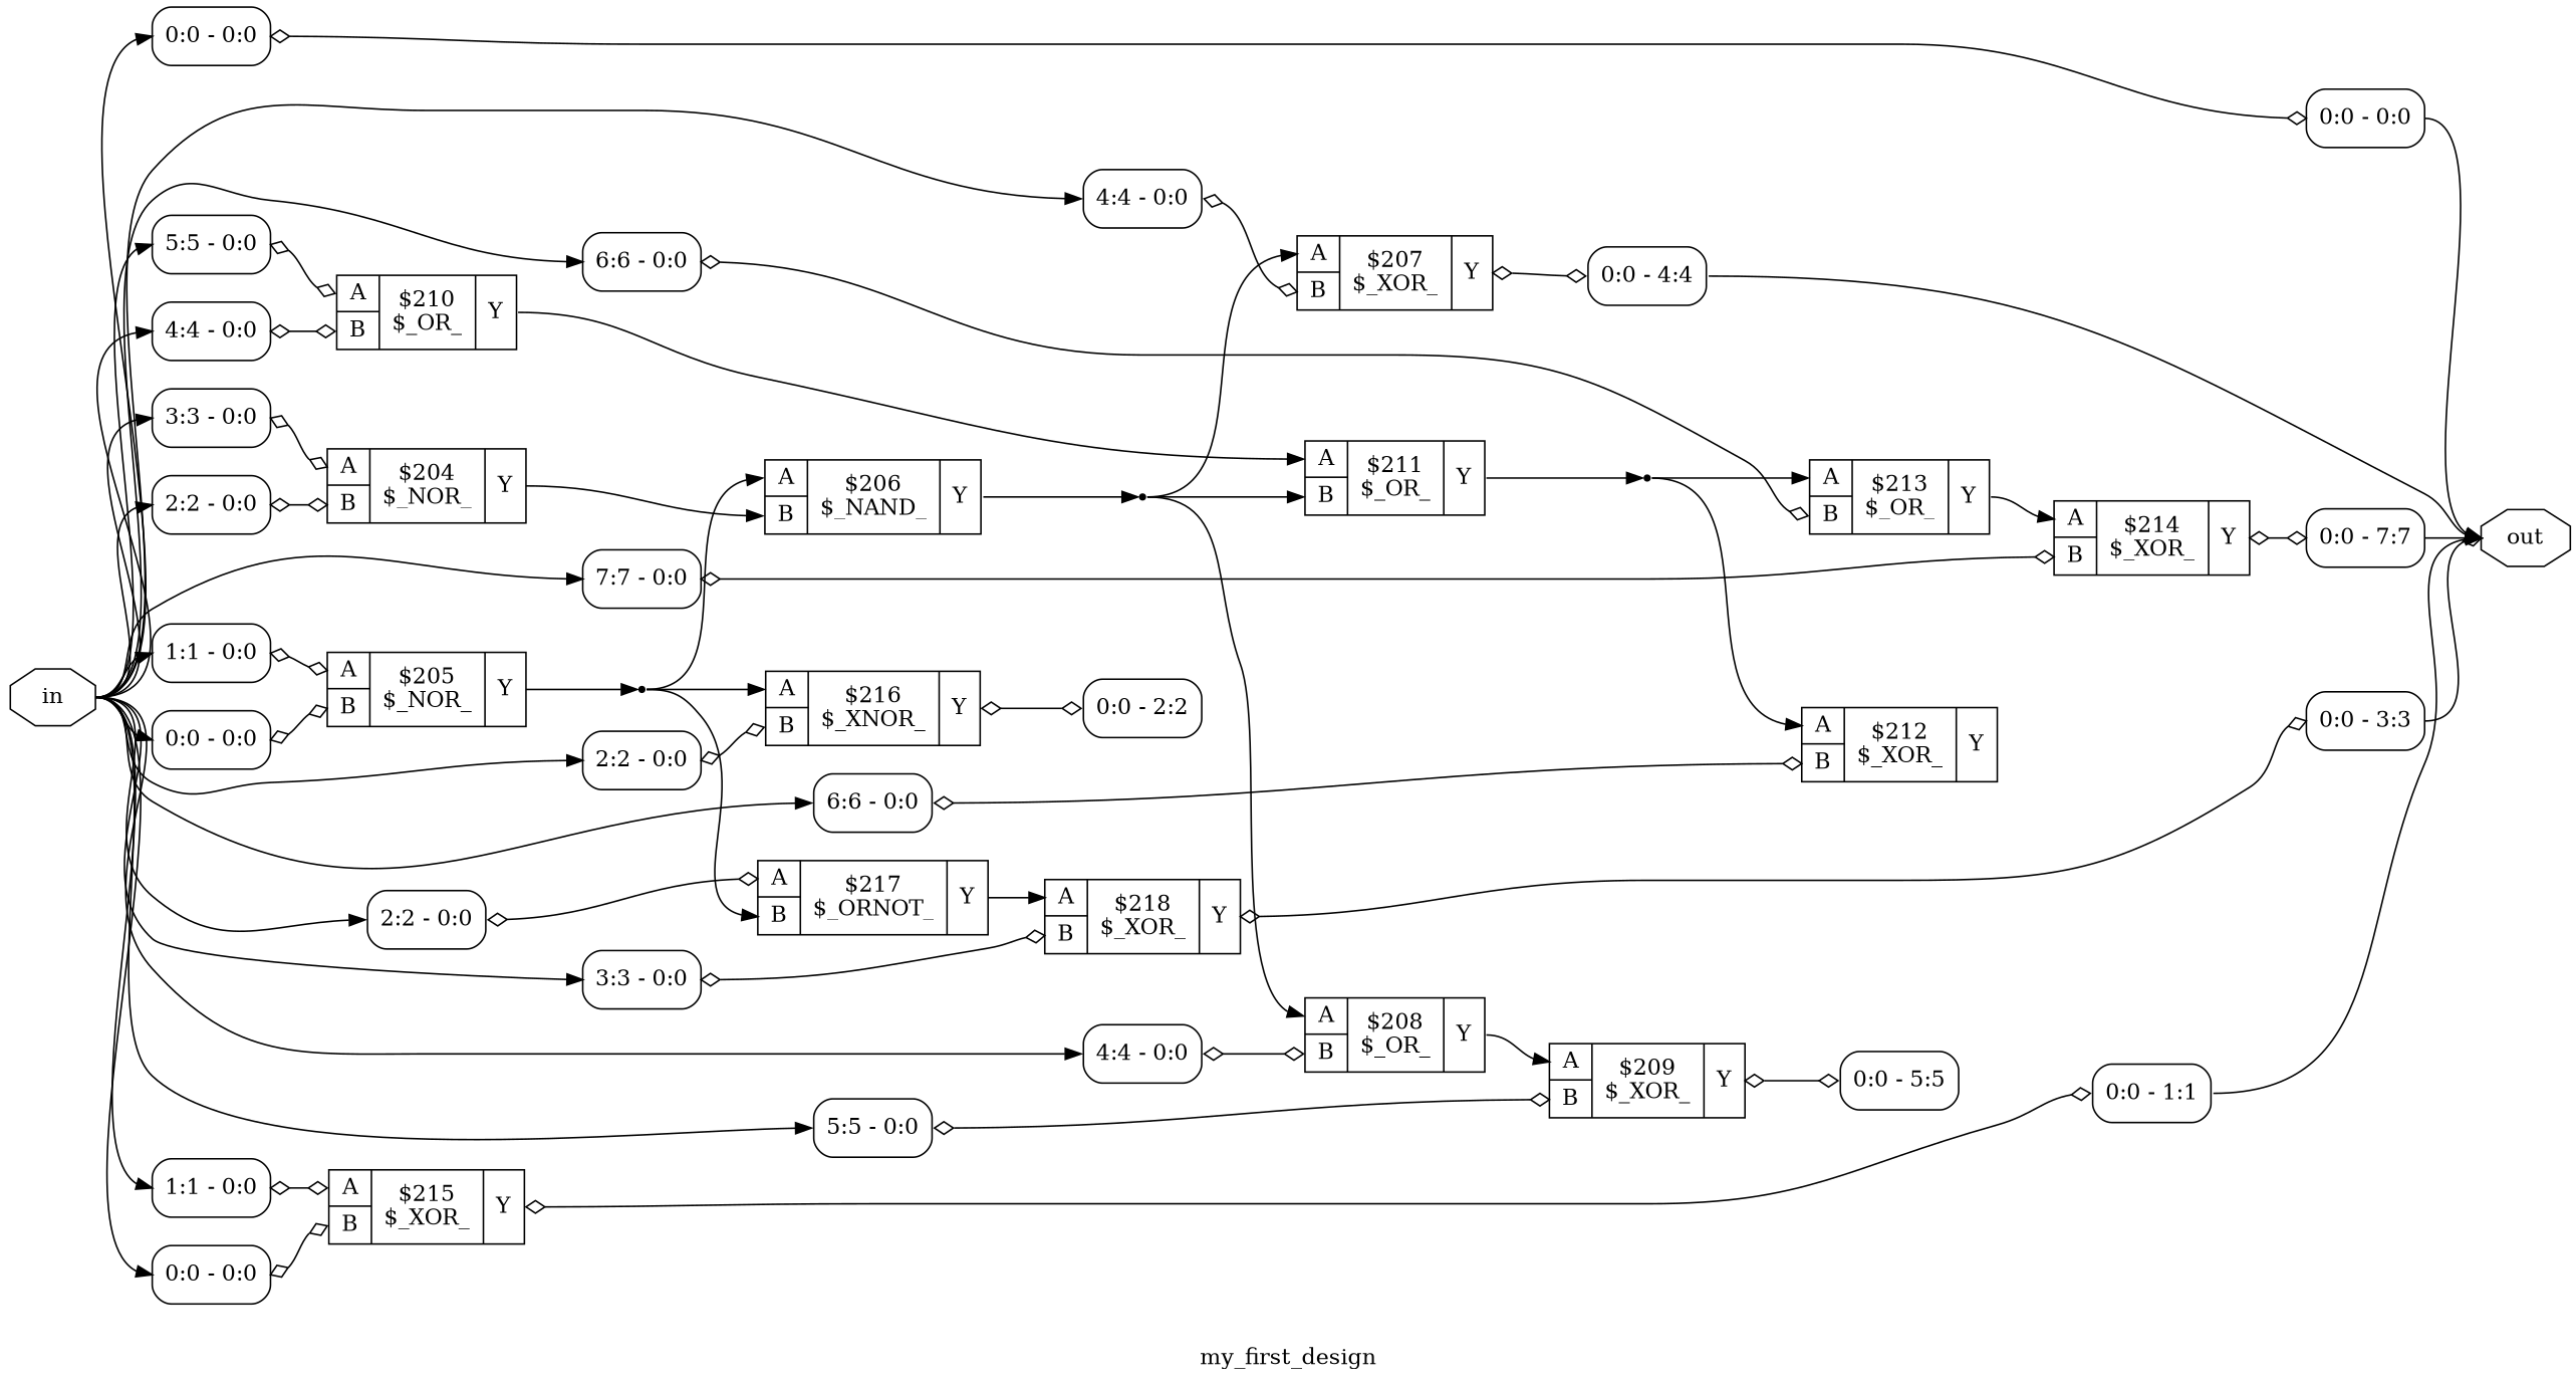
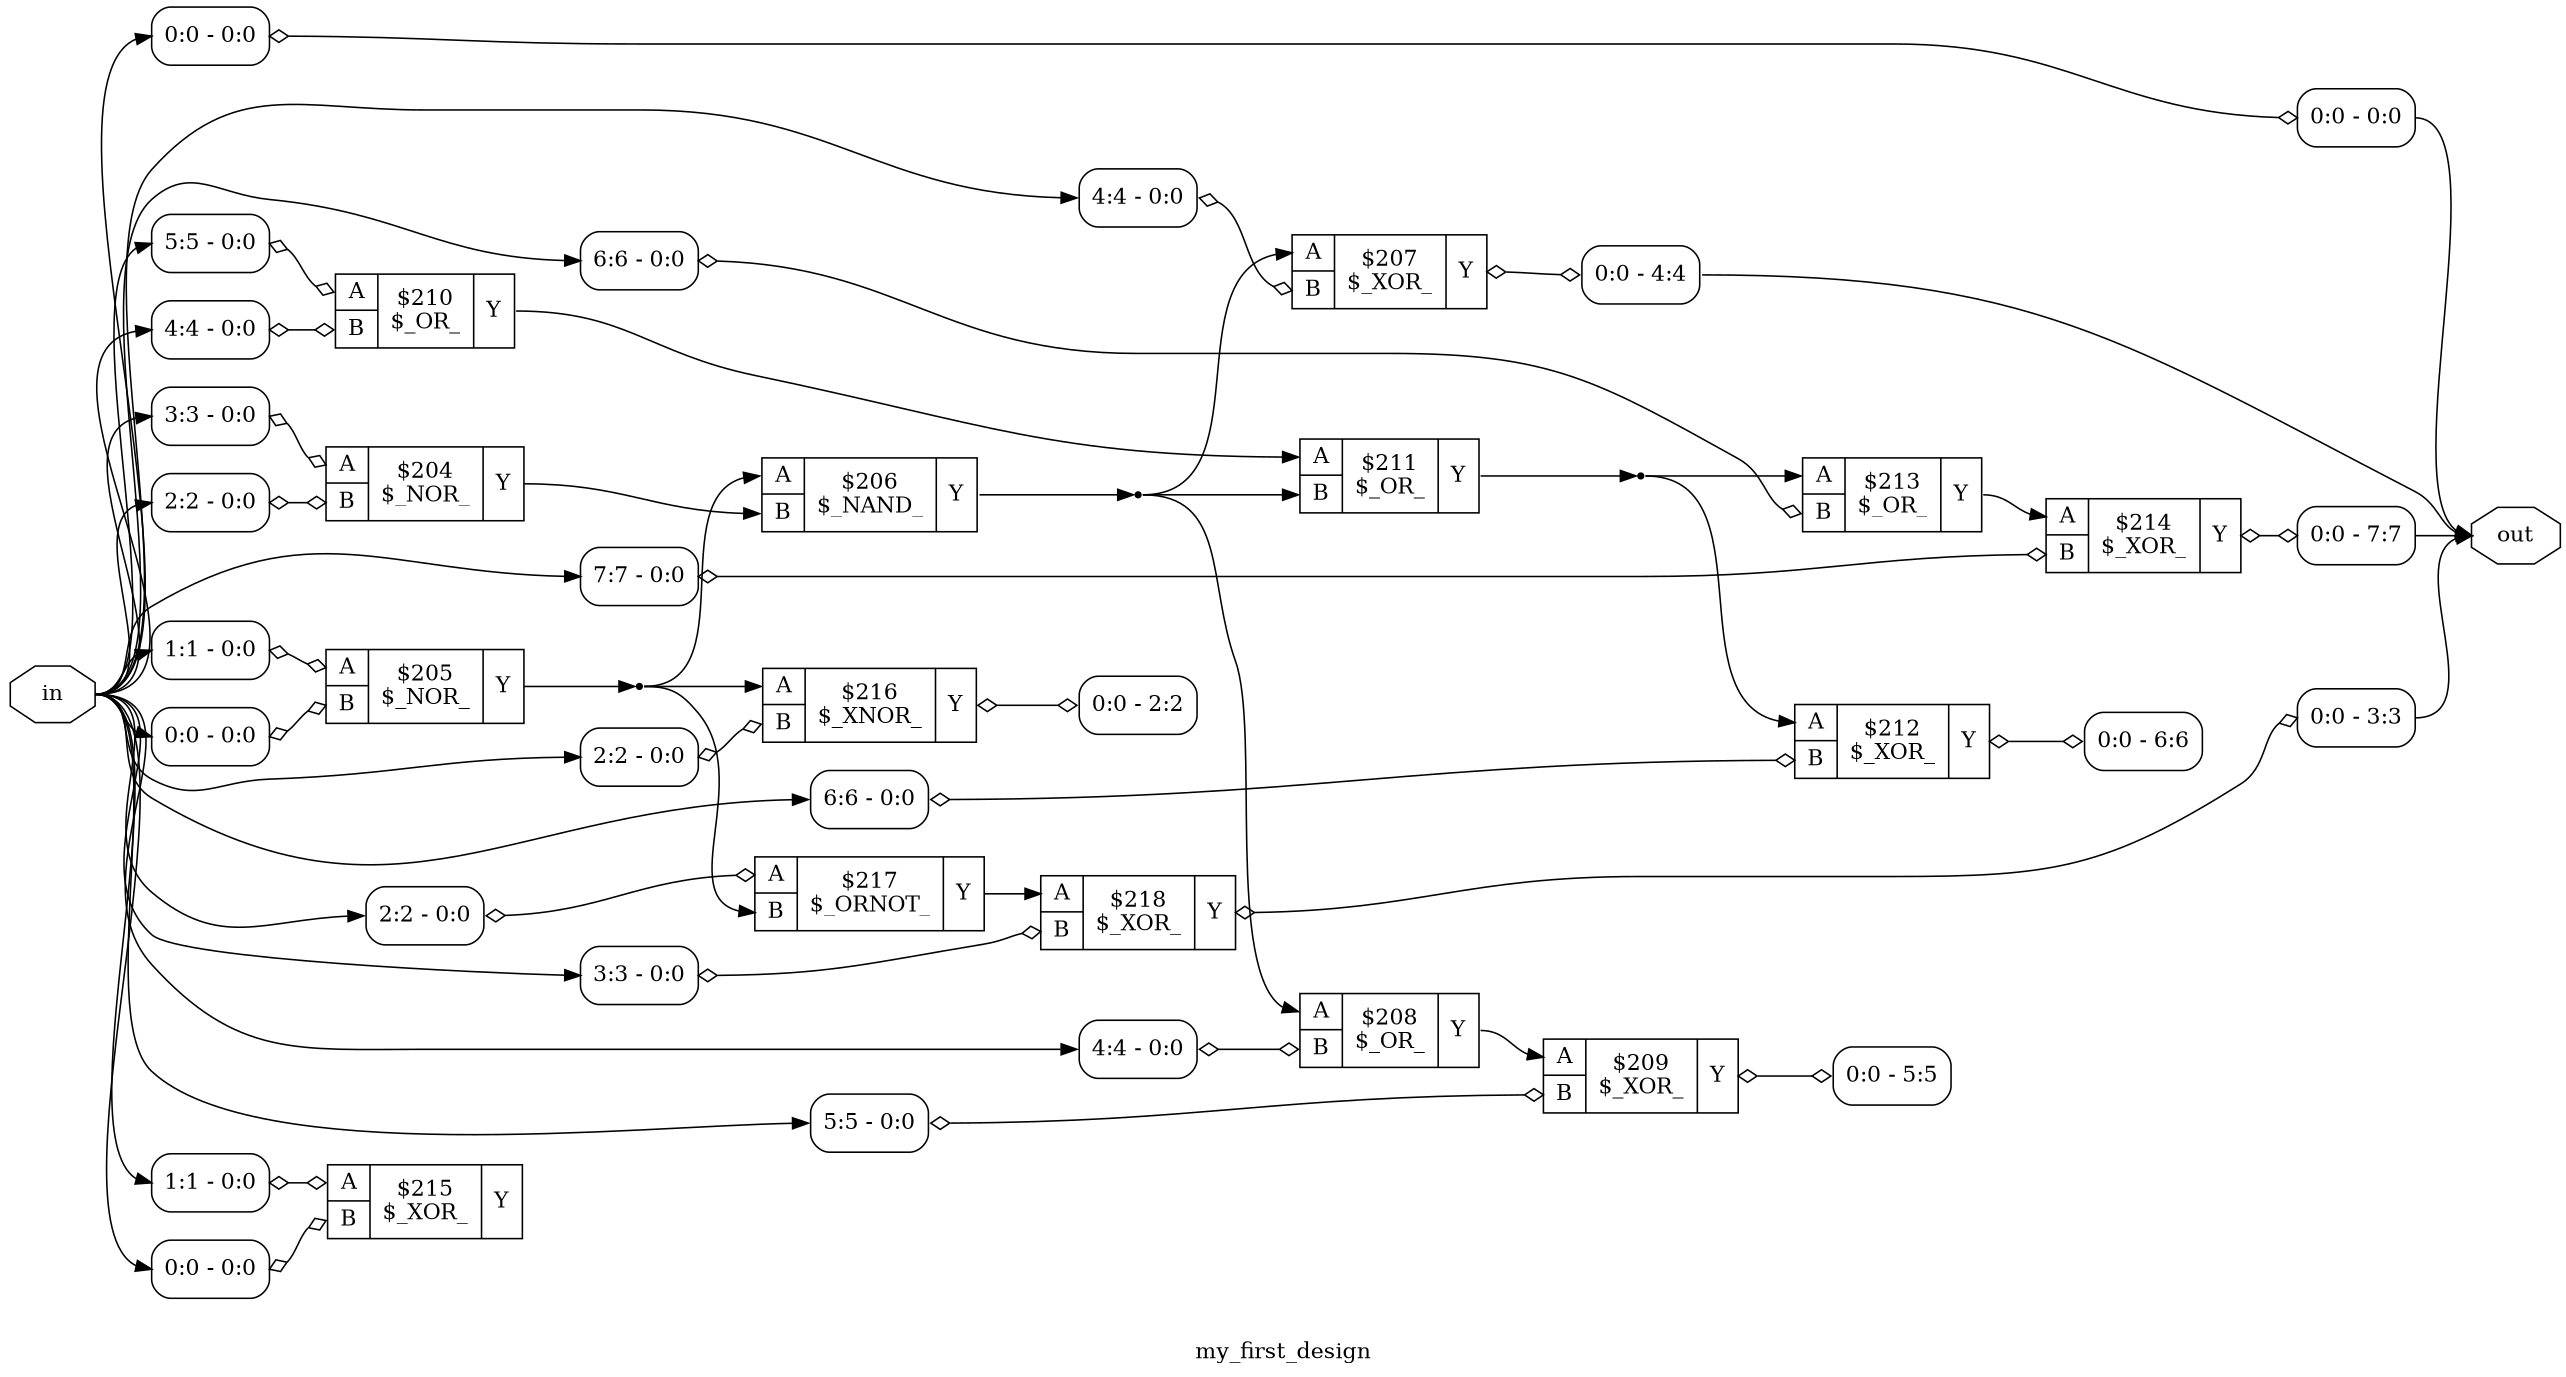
  digraph {
    label=my_first_design
    rankdir=LR
    remincross=true
    node [color=black fontcolor=black shape=record style=rounded]
    edge [color=black fontcolor=black headport="s0:w" tailport=e]
    n9 [label=in shape=octagon style=""]
    x0 [label="<s0> 3:3 - 0:0 "]
    x1 [label="<s0> 2:2 - 0:0 "]
    x2 [label="<s0> 1:1 - 0:0 "]
    x3 [label="<s0> 0:0 - 0:0 "]
    x4 [label="<s0> 4:4 - 0:0 "]
    x6 [label="<s0> 4:4 - 0:0 "]
    x7 [label="<s0> 5:5 - 0:0 "]
    x9 [label="<s0> 5:5 - 0:0 "]
    x10 [label="<s0> 4:4 - 0:0 "]
    x11 [label="<s0> 6:6 - 0:0 "]
    x13 [label="<s0> 6:6 - 0:0 "]
    x14 [label="<s0> 7:7 - 0:0 "]
    x16 [label="<s0> 1:1 - 0:0 "]
    x17 [label="<s0> 0:0 - 0:0 "]
    x19 [label="<s0> 2:2 - 0:0 "]
    x21 [label="<s0> 2:2 - 0:0 "]
    x22 [label="<s0> 3:3 - 0:0 "]
    x24 [label="<s0> 0:0 - 0:0 "]
    c14 [label="{{<p11> A|<p12> B}|$204\n$_NOR_|{<p13> Y}}" color="" fontcolor="" style=""]
    c15 [label="{{<p11> A|<p12> B}|$205\n$_NOR_|{<p13> Y}}" color="" fontcolor="" style=""]
    c17 [label="{{<p11> A|<p12> B}|$207\n$_XOR_|{<p13> Y}}" color="" fontcolor="" style=""]
    c18 [label="{{<p11> A|<p12> B}|$208\n$_OR_|{<p13> Y}}" color="" fontcolor="" style=""]
    c19 [label="{{<p11> A|<p12> B}|$209\n$_XOR_|{<p13> Y}}" color="" fontcolor="" style=""]
    c20 [label="{{<p11> A|<p12> B}|$210\n$_OR_|{<p13> Y}}" color="" fontcolor="" style=""]
    c22 [label="{{<p11> A|<p12> B}|$212\n$_XOR_|{<p13> Y}}" color="" fontcolor="" style=""]
    c23 [label="{{<p11> A|<p12> B}|$213\n$_OR_|{<p13> Y}}" color="" fontcolor="" style=""]
    c24 [label="{{<p11> A|<p12> B}|$214\n$_XOR_|{<p13> Y}}" color="" fontcolor="" style=""]
    c25 [label="{{<p11> A|<p12> B}|$215\n$_XOR_|{<p13> Y}}" color="" fontcolor="" style=""]
    c26 [label="{{<p11> A|<p12> B}|$216\n$_XNOR_|{<p13> Y}}" color="" fontcolor="" style=""]
    c27 [label="{{<p11> A|<p12> B}|$217\n$_ORNOT_|{<p13> Y}}" color="" fontcolor="" style=""]
    c28 [label="{{<p11> A|<p12> B}|$218\n$_XOR_|{<p13> Y}}" color="" fontcolor="" style=""]
    x25 [label="<s0> 0:0 - 0:0 "]
    n10 [label=out shape=octagon style=""]
    c16 [label="{{<p11> A|<p12> B}|$206\n$_NAND_|{<p13> Y}}" color="" fontcolor="" style=""]
    n3 [shape=point color="" fontcolor="" style=""]
    n2 [shape=point color="" fontcolor="" style=""]
    c21 [label="{{<p11> A|<p12> B}|$211\n$_OR_|{<p13> Y}}" color="" fontcolor="" style=""]
    x5 [label="<s0> 0:0 - 4:4 "]
    x8 [label="<s0> 0:0 - 5:5 "]
    n6 [shape=point color="" fontcolor="" style=""]
+   x12 [label="<s0> 0:0 - 6:6 "]
    x15 [label="<s0> 0:0 - 7:7 "]
-   x18 [label="<s0> 0:0 - 1:1 "]
    x20 [label="<s0> 0:0 - 2:2 "]
    x23 [label="<s0> 0:0 - 3:3 "]
    n9 -> x0
    n9 -> x1
    n9 -> x2
    n9 -> x3
    n9 -> x4
    n9 -> x6
    n9 -> x7
    n9 -> x9
    n9 -> x10
    n9 -> x11
    n9 -> x13
    n9 -> x14
    n9 -> x16
    n9 -> x17
    n9 -> x19
    n9 -> x21
    n9 -> x22
    n9 -> x24
    x0 -> c14 [arrowhead=odiamond arrowtail=odiamond dir=both headport="p11:w"]
    x1 -> c14 [arrowhead=odiamond arrowtail=odiamond dir=both headport="p12:w"]
    x2 -> c15 [arrowhead=odiamond arrowtail=odiamond dir=both headport="p11:w"]
    x3 -> c15 [arrowhead=odiamond arrowtail=odiamond dir=both headport="p12:w"]
    x4 -> c17 [arrowhead=odiamond arrowtail=odiamond dir=both headport="p12:w"]
    x6 -> c18 [arrowhead=odiamond arrowtail=odiamond dir=both headport="p12:w"]
    x7 -> c19 [arrowhead=odiamond arrowtail=odiamond dir=both headport="p12:w"]
    x9 -> c20 [arrowhead=odiamond arrowtail=odiamond dir=both headport="p11:w"]
    x10 -> c20 [arrowhead=odiamond arrowtail=odiamond dir=both headport="p12:w"]
    x11 -> c22 [arrowhead=odiamond arrowtail=odiamond dir=both headport="p12:w"]
    x13 -> c23 [arrowhead=odiamond arrowtail=odiamond dir=both headport="p12:w"]
    x14 -> c24 [arrowhead=odiamond arrowtail=odiamond dir=both headport="p12:w"]
    x16 -> c25 [arrowhead=odiamond arrowtail=odiamond dir=both headport="p11:w"]
    x17 -> c25 [arrowhead=odiamond arrowtail=odiamond dir=both headport="p12:w"]
    x19 -> c26 [arrowhead=odiamond arrowtail=odiamond dir=both headport="p12:w"]
    x21 -> c27 [arrowhead=odiamond arrowtail=odiamond dir=both headport="p11:w"]
    x22 -> c28 [arrowhead=odiamond arrowtail=odiamond dir=both headport="p12:w"]
    x24 -> x25 [arrowhead=odiamond arrowtail=odiamond dir=both headport=w]
    c14 -> c16 [headport="p12:w" tailport="p13:e"]
    c15 -> n2 [headport=w tailport="p13:e"]
    c17 -> x5 [arrowhead=odiamond arrowtail=odiamond dir=both headport=w tailport="p13:e"]
    c18 -> c19 [headport="p11:w" tailport="p13:e"]
    c19 -> x8 [arrowhead=odiamond arrowtail=odiamond dir=both headport=w tailport="p13:e"]
    c20 -> c21 [headport="p11:w" tailport="p13:e"]
+   c22 -> x12 [arrowhead=odiamond arrowtail=odiamond dir=both headport=w tailport="p13:e"]
    c23 -> c24 [headport="p11:w" tailport="p13:e"]
    c24 -> x15 [arrowhead=odiamond arrowtail=odiamond dir=both headport=w tailport="p13:e"]
-   c25 -> x18 [arrowhead=odiamond arrowtail=odiamond dir=both headport=w tailport="p13:e"]
    c26 -> x20 [arrowhead=odiamond arrowtail=odiamond dir=both headport=w tailport="p13:e"]
    c27 -> c28 [headport="p11:w" tailport="p13:e"]
    c28 -> x23 [arrowhead=odiamond arrowtail=odiamond dir=both headport=w tailport="p13:e"]
    x25 -> n10 [headport=w tailport="s0:e"]
    c16 -> n3 [headport=w tailport="p13:e"]
    n3 -> c17 [headport="p11:w"]
    n3 -> c18 [headport="p11:w"]
    n3 -> c21 [headport="p12:w"]
    n2 -> c26 [headport="p11:w"]
    n2 -> c27 [headport="p12:w"]
    n2 -> c16 [headport="p11:w"]
    c21 -> n6 [headport=w tailport="p13:e"]
    x5 -> n10 [headport=w tailport="s0:e"]
    n6 -> c22 [headport="p11:w"]
    n6 -> c23 [headport="p11:w"]
    x15 -> n10 [headport=w tailport="s0:e"]
-   x18 -> n10 [headport=w tailport="s0:e"]
-   x23 -> n10 [headport=w tailport="s0:e" arrowhead=odiamond]
+   x23 -> n10 [headport=w tailport="s0:e"]
  }
